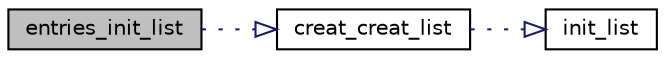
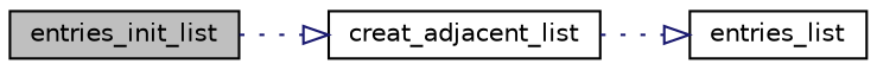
  digraph {
    rankdir=LR
    node [color=black fillcolor=white fontname=Helvetica fontsize=10 shape=record style=filled]
    edge [arrowhead=onormal color=midnightblue fontname=Helvetica fontsize=10 labelfontname=Helvetica labelfontsize=10 style=dotted]
    n1 [fillcolor=grey75 fontcolor=black height=0.2 label=entries_init_list width=0.4]
-   n2 [height=0.2 label=creat_creat_list width=0.4]
-   n3 [height=0.2 label=init_list width=0.4]
+   n2 [height=0.2 label=creat_adjacent_list width=0.4]
+   n3 [height=0.2 label=entries_list width=0.4]
    n1 -> n2
    n2 -> n3
  }
